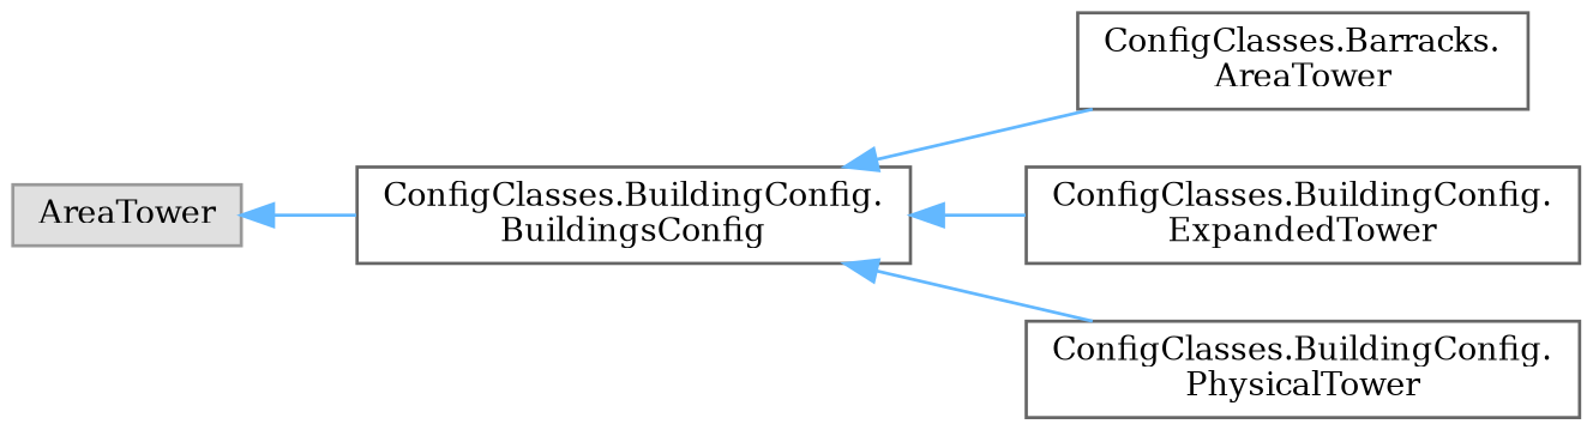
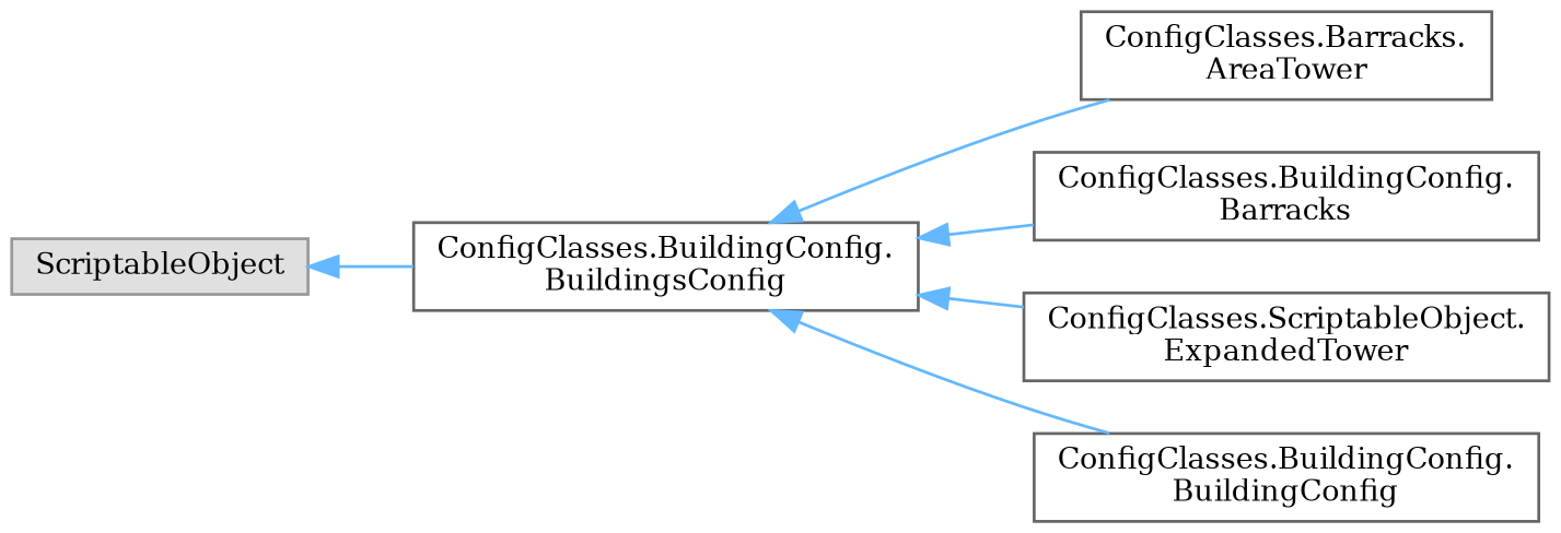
  digraph {
    fontname="DejaVu Serif"
    rankdir=LR
    node [color=grey40 fillcolor=white fontname="DejaVu Serif" fontsize=10 shape=box style=filled]
    edge [color=steelblue1 dir=back fontname="DejaVu Serif" fontsize=10 labelfontname=Helvetica labelfontsize=10 style=solid]
-   n1 [color=grey60 fillcolor="#E0E0E0" height=0.2 label=AreaTower width=0.4]
+   n1 [color=grey60 fillcolor="#E0E0E0" height=0.2 label=ScriptableObject width=0.4]
    n2 [height=0.2 label="ConfigClasses.BuildingConfig.\lBuildingsConfig" width=0.4]
    n3 [height=0.2 label="ConfigClasses.Barracks.\lAreaTower" width=0.4]
-   n5 [height=0.2 label="ConfigClasses.BuildingConfig.\lExpandedTower" width=0.4]
-   n6 [height=0.2 label="ConfigClasses.BuildingConfig.\lPhysicalTower" width=0.4]
+   n4 [height=0.2 label="ConfigClasses.BuildingConfig.\lBarracks" width=0.4]
+   n5 [height=0.2 label="ConfigClasses.ScriptableObject.\lExpandedTower" width=0.4]
+   n6 [height=0.2 label="ConfigClasses.BuildingConfig.\lBuildingConfig" width=0.4]
    n1 -> n2
    n2 -> n3
+   n2 -> n4
    n2 -> n5
    n2 -> n6
  }
